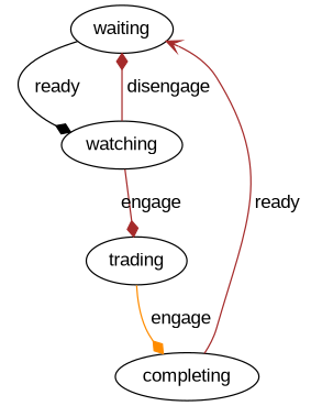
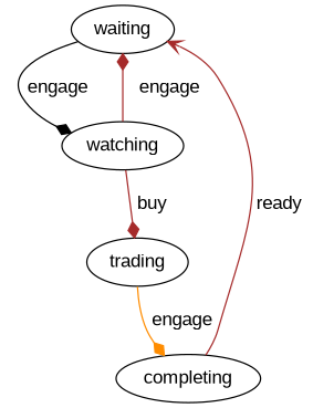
  digraph {
    fontname="Liberation Sans"
    node [fontname="Liberation Sans" shape=ellipse]
    edge [arrowhead=diamond color=brown fontname="Liberation Sans"]
    waiting
    watching
    trading
    completing
-   waiting -> watching [color=black label=" ready "]
-   watching -> waiting [label=" disengage "]
-   watching -> trading [label=" engage "]
+   waiting -> watching [color=black label=" engage "]
+   watching -> waiting [label=" engage "]
+   watching -> trading [label=" buy "]
    trading -> completing [color=darkorange label=" engage "]
    completing -> waiting [arrowhead=vee label=" ready "]
  }
